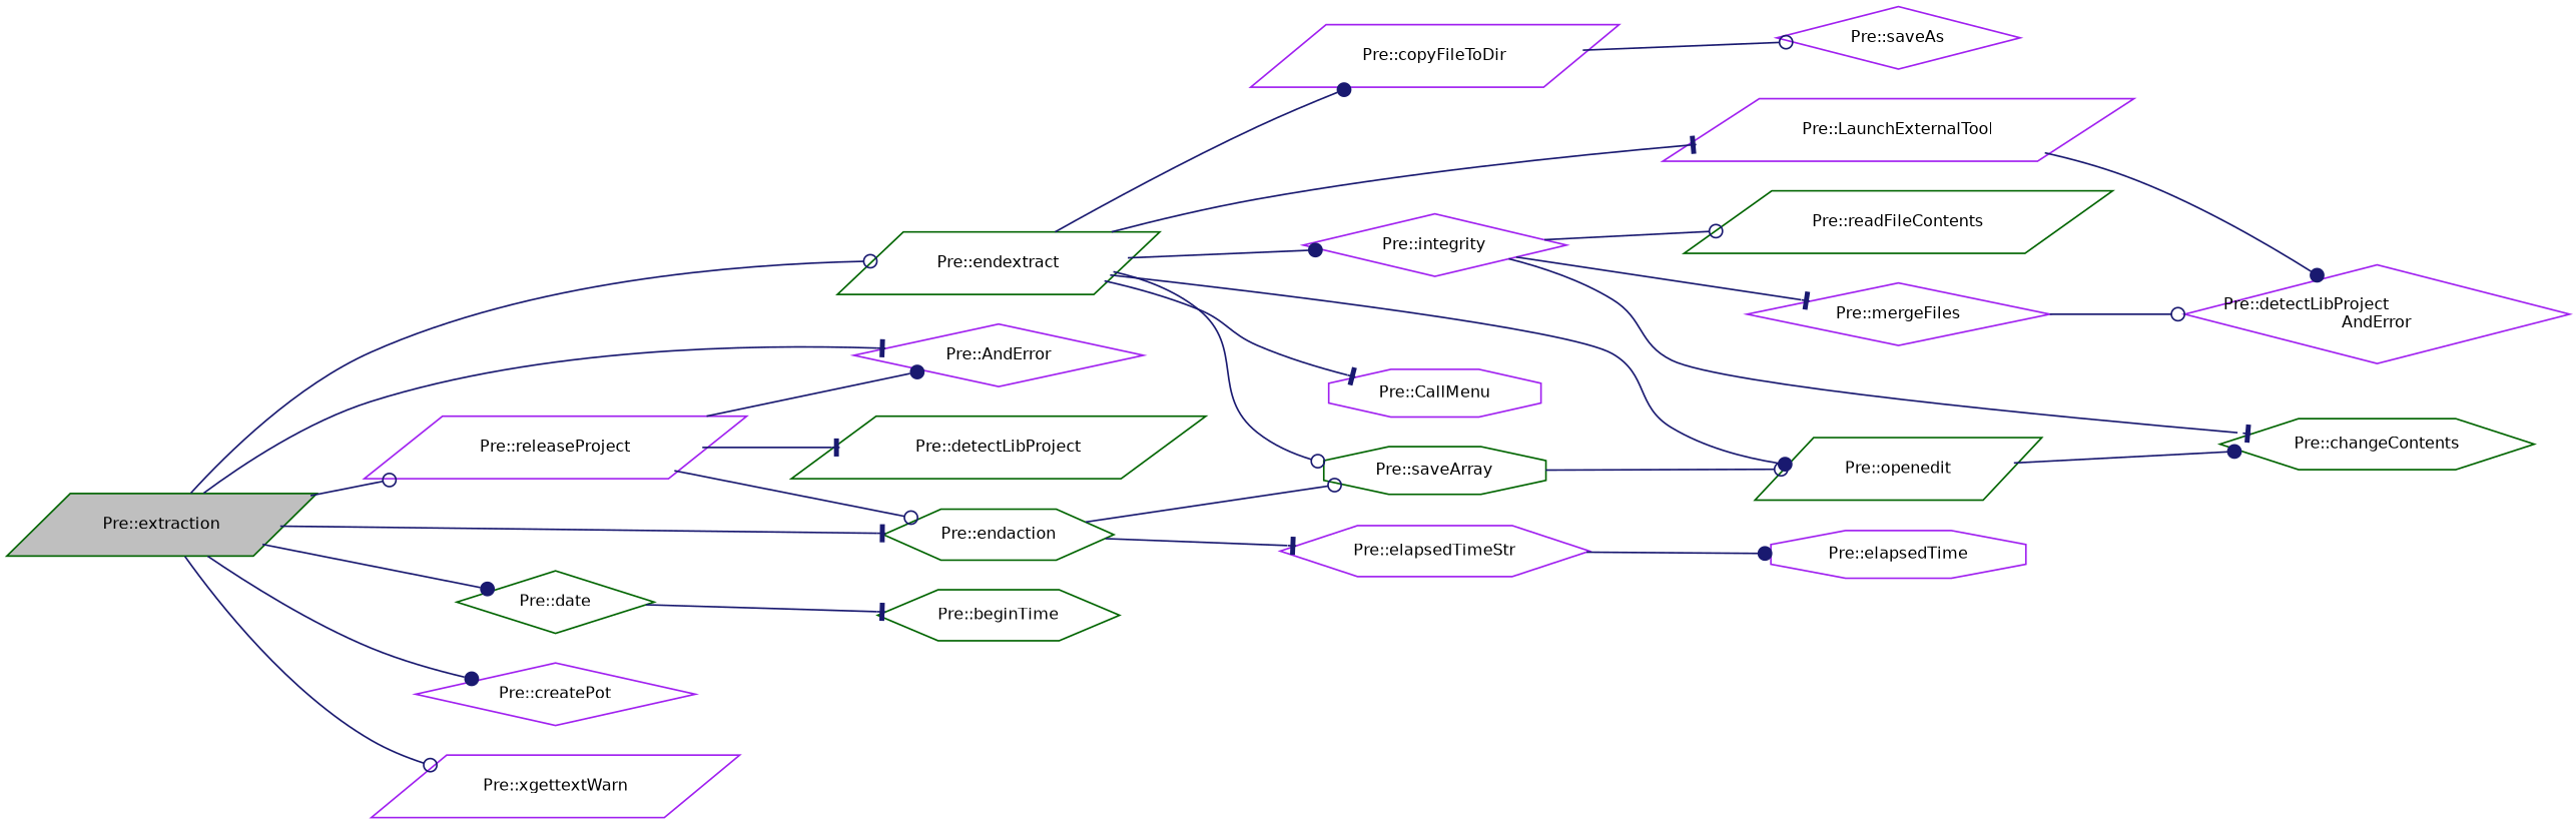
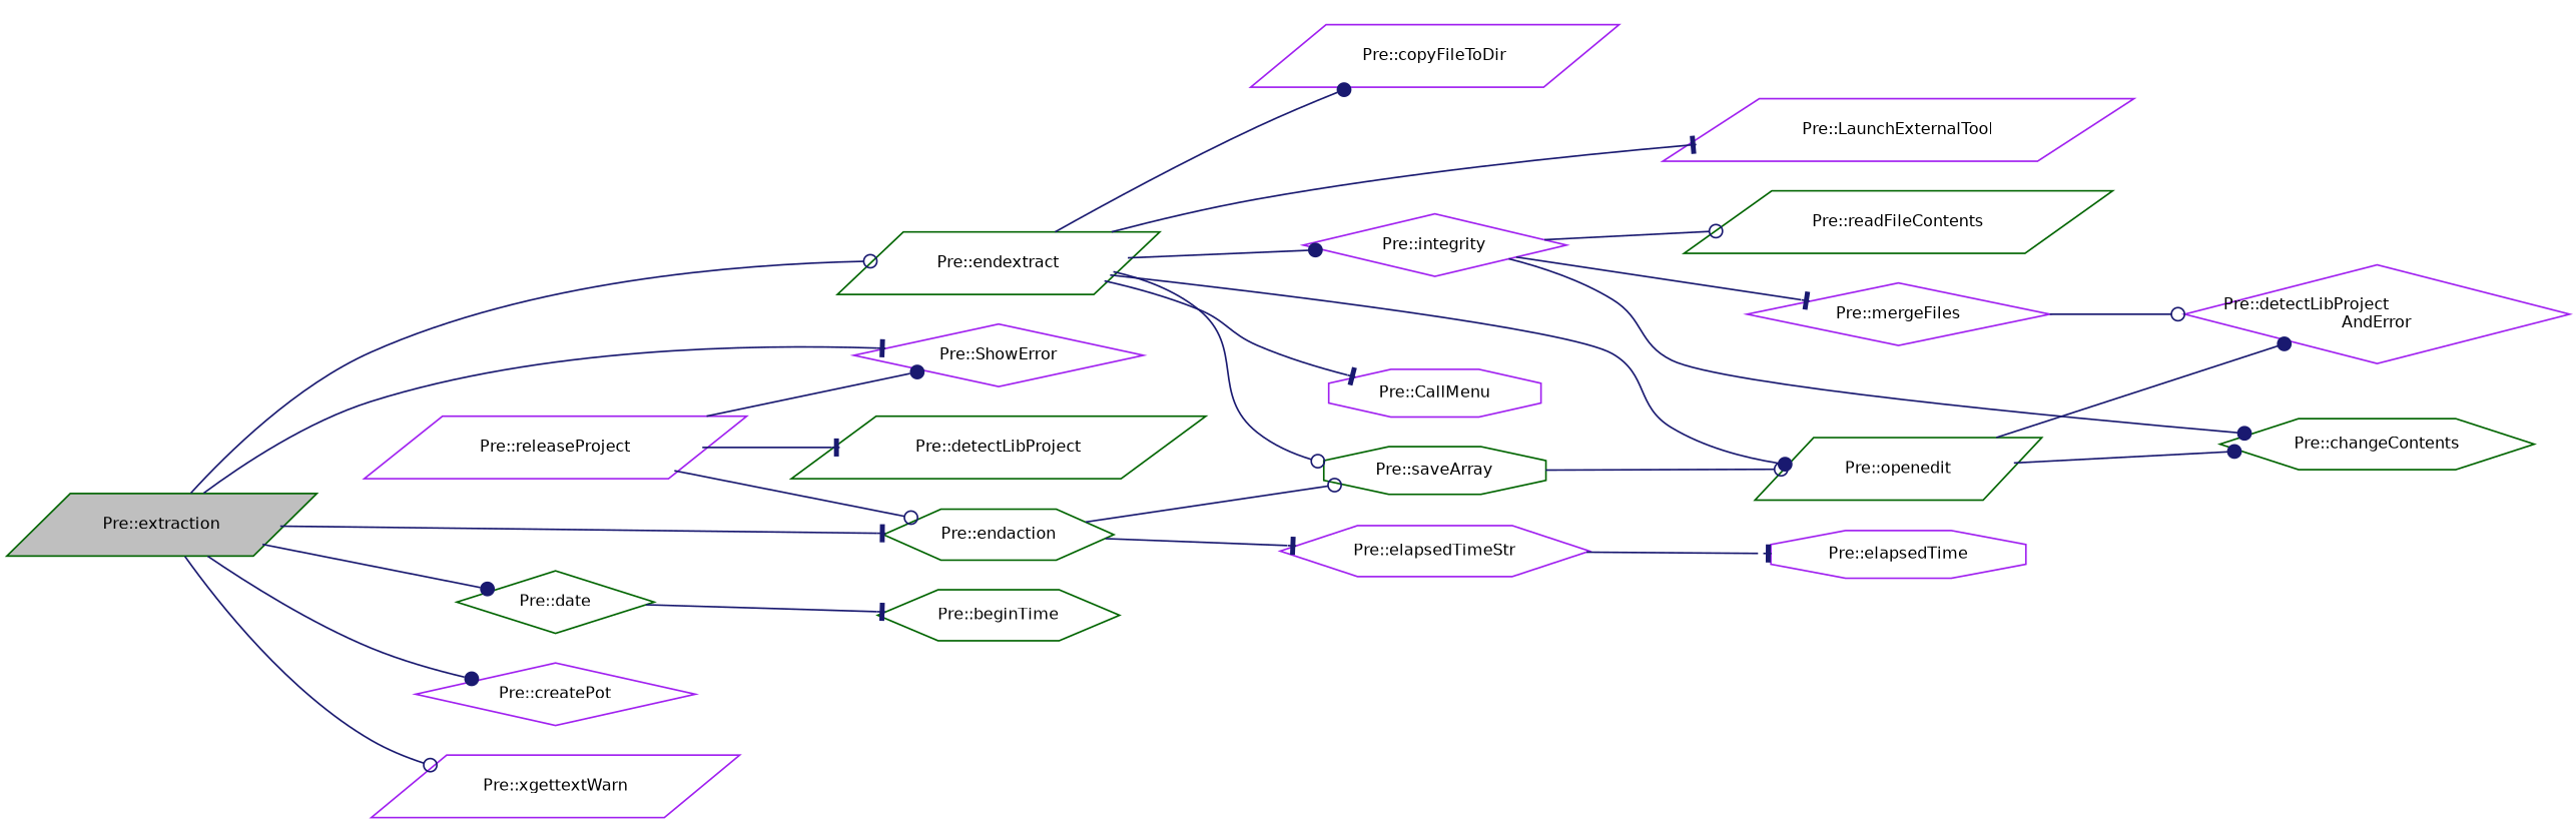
  digraph {
    rankdir=LR
    node [color=purple fillcolor=white fontname=Helvetica fontsize=10 shape=parallelogram style=filled]
    edge [arrowhead=odot color=midnightblue fontname=Helvetica fontsize=10 labelfontname=Helvetica labelfontsize=10 style=solid]
    n1 [color=darkgreen fillcolor=grey75 fontcolor=black height=0.2 label="Pre::extraction" width=0.4]
    n2 [height=0.2 label="Pre::releaseProject" width=0.4]
-   n3 [height=0.2 label="Pre::AndError" shape=diamond width=0.4]
+   n3 [height=0.2 label="Pre::ShowError" shape=diamond width=0.4]
    n4 [color=darkgreen height=0.2 label="Pre::date" shape=diamond width=0.4]
    n5 [height=0.2 label="Pre::createPot" shape=diamond width=0.4]
    n6 [color=darkgreen height=0.2 label="Pre::endaction" shape=hexagon width=0.4]
    n7 [height=0.2 label="Pre::xgettextWarn" width=0.4]
    n8 [color=darkgreen height=0.2 label="Pre::endextract" width=0.4]
    n9 [color=darkgreen height=0.2 label="Pre::detectLibProject" width=0.4]
    n10 [color=darkgreen height=0.2 label="Pre::beginTime" shape=hexagon width=0.4]
    n11 [color=darkgreen height=0.2 label="Pre::saveArray" shape=octagon width=0.4]
    n12 [height=0.2 label="Pre::elapsedTimeStr" shape=hexagon width=0.4]
    n13 [color=darkgreen height=0.2 label="Pre::openedit" width=0.4]
    n14 [height=0.2 label="Pre::integrity" shape=diamond width=0.4]
    n15 [height=0.2 label="Pre::CallMenu" shape=octagon width=0.4]
    n16 [height=0.2 label="Pre::LaunchExternalTool" width=0.4]
    n17 [height=0.2 label="Pre::copyFileToDir" width=0.4]
    n18 [height=0.2 label="Pre::elapsedTime" shape=octagon width=0.4]
    n19 [color=darkgreen height=0.2 label="Pre::changeContents" shape=hexagon width=0.4]
    n20 [color=darkgreen height=0.2 label="Pre::readFileContents" width=0.4]
    n21 [height=0.2 label="Pre::mergeFiles" shape=diamond width=0.4]
    n22 [height=0.2 label="Pre::detectLibProject\lAndError" shape=diamond width=0.4]
-   n23 [height=0.2 label="Pre::saveAs" shape=diamond width=0.4]
-   n1 -> n2
    n1 -> n3 [arrowhead=tee]
    n1 -> n4 [arrowhead=dot]
    n1 -> n5 [arrowhead=dot]
    n1 -> n6 [arrowhead=tee]
    n1 -> n7
    n1 -> n8
    n2 -> n3 [arrowhead=dot]
    n2 -> n6
    n2 -> n9 [arrowhead=tee]
    n4 -> n10 [arrowhead=tee]
    n6 -> n11
    n6 -> n12 [arrowhead=tee]
    n8 -> n11
    n8 -> n13 [arrowhead=dot]
    n8 -> n14 [arrowhead=dot]
    n8 -> n15 [arrowhead=tee]
    n8 -> n16 [arrowhead=tee]
    n8 -> n17 [arrowhead=dot]
    n11 -> n13
-   n12 -> n18 [arrowhead=dot]
+   n12 -> n18 [arrowhead=tee]
    n13 -> n19 [arrowhead=dot]
-   n14 -> n19 [arrowhead=tee]
+   n14 -> n19 [arrowhead=dot]
    n14 -> n20
    n14 -> n21 [arrowhead=tee]
-   n16 -> n22 [arrowhead=dot]
-   n17 -> n23
+   n13 -> n22 [arrowhead=dot]
    n21 -> n22
  }
